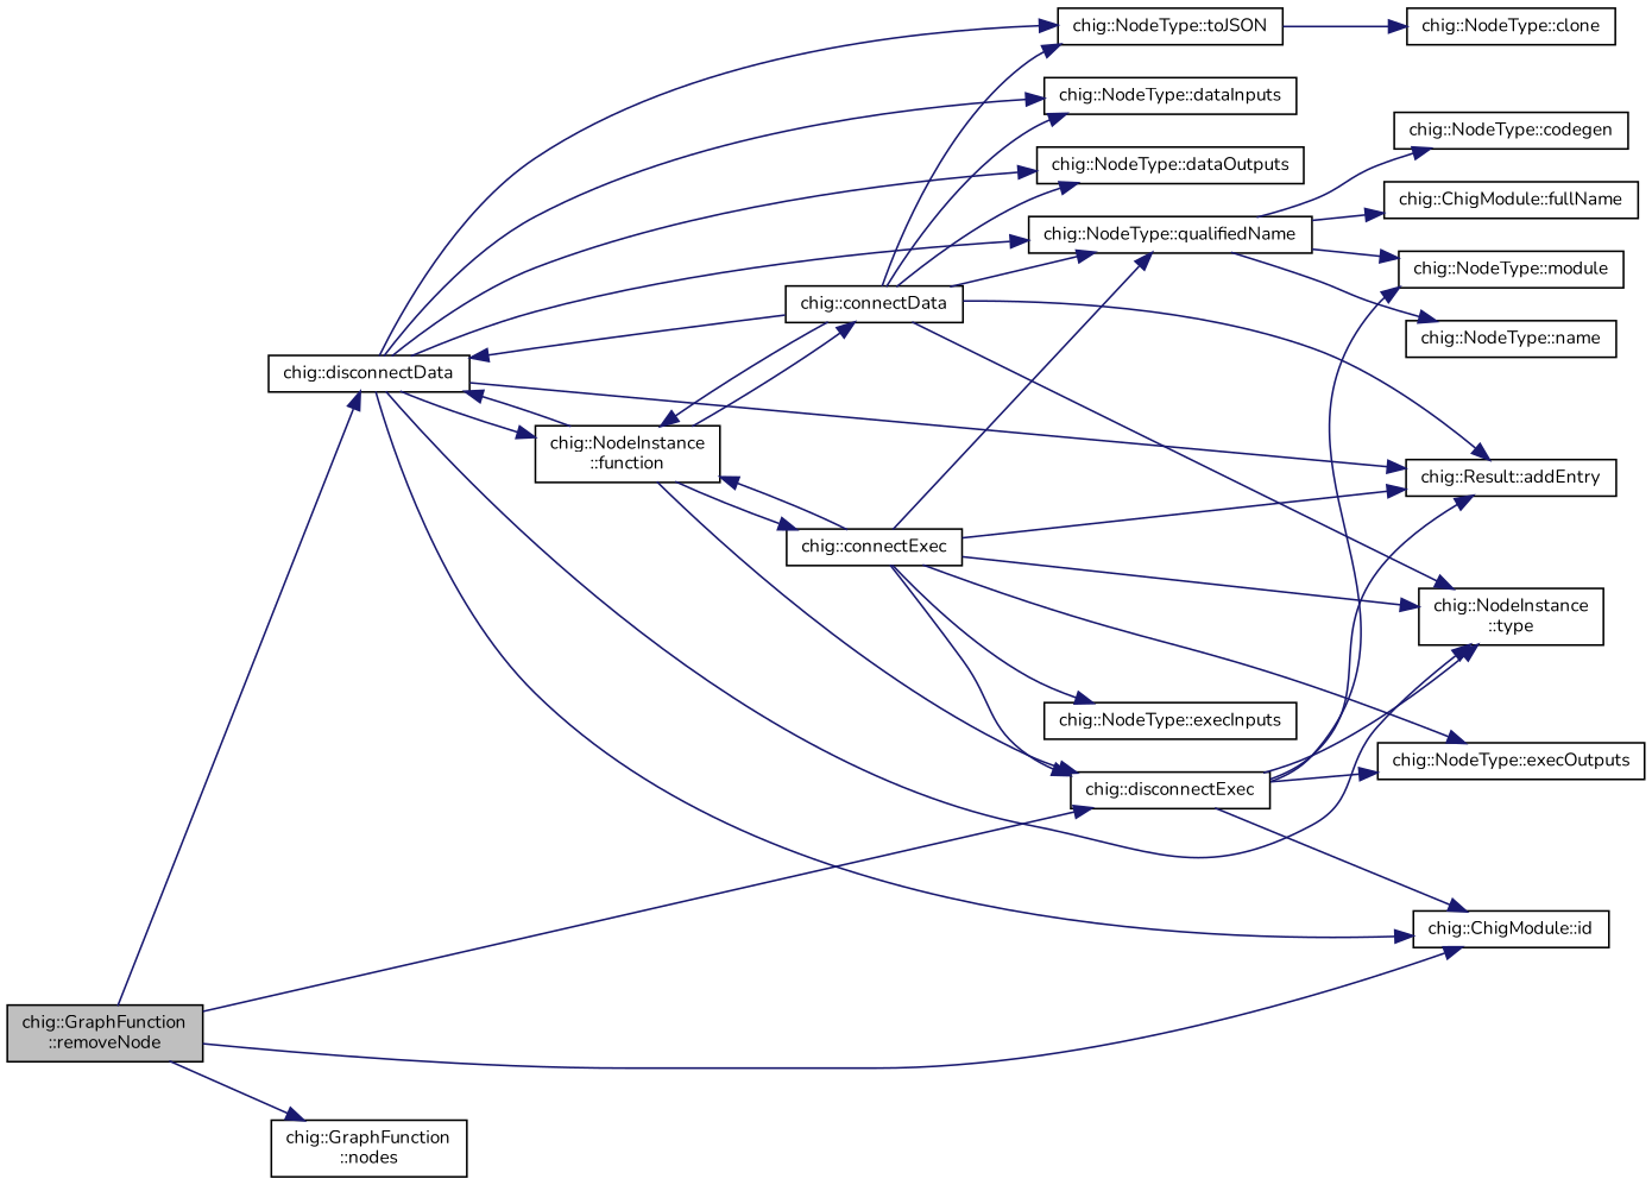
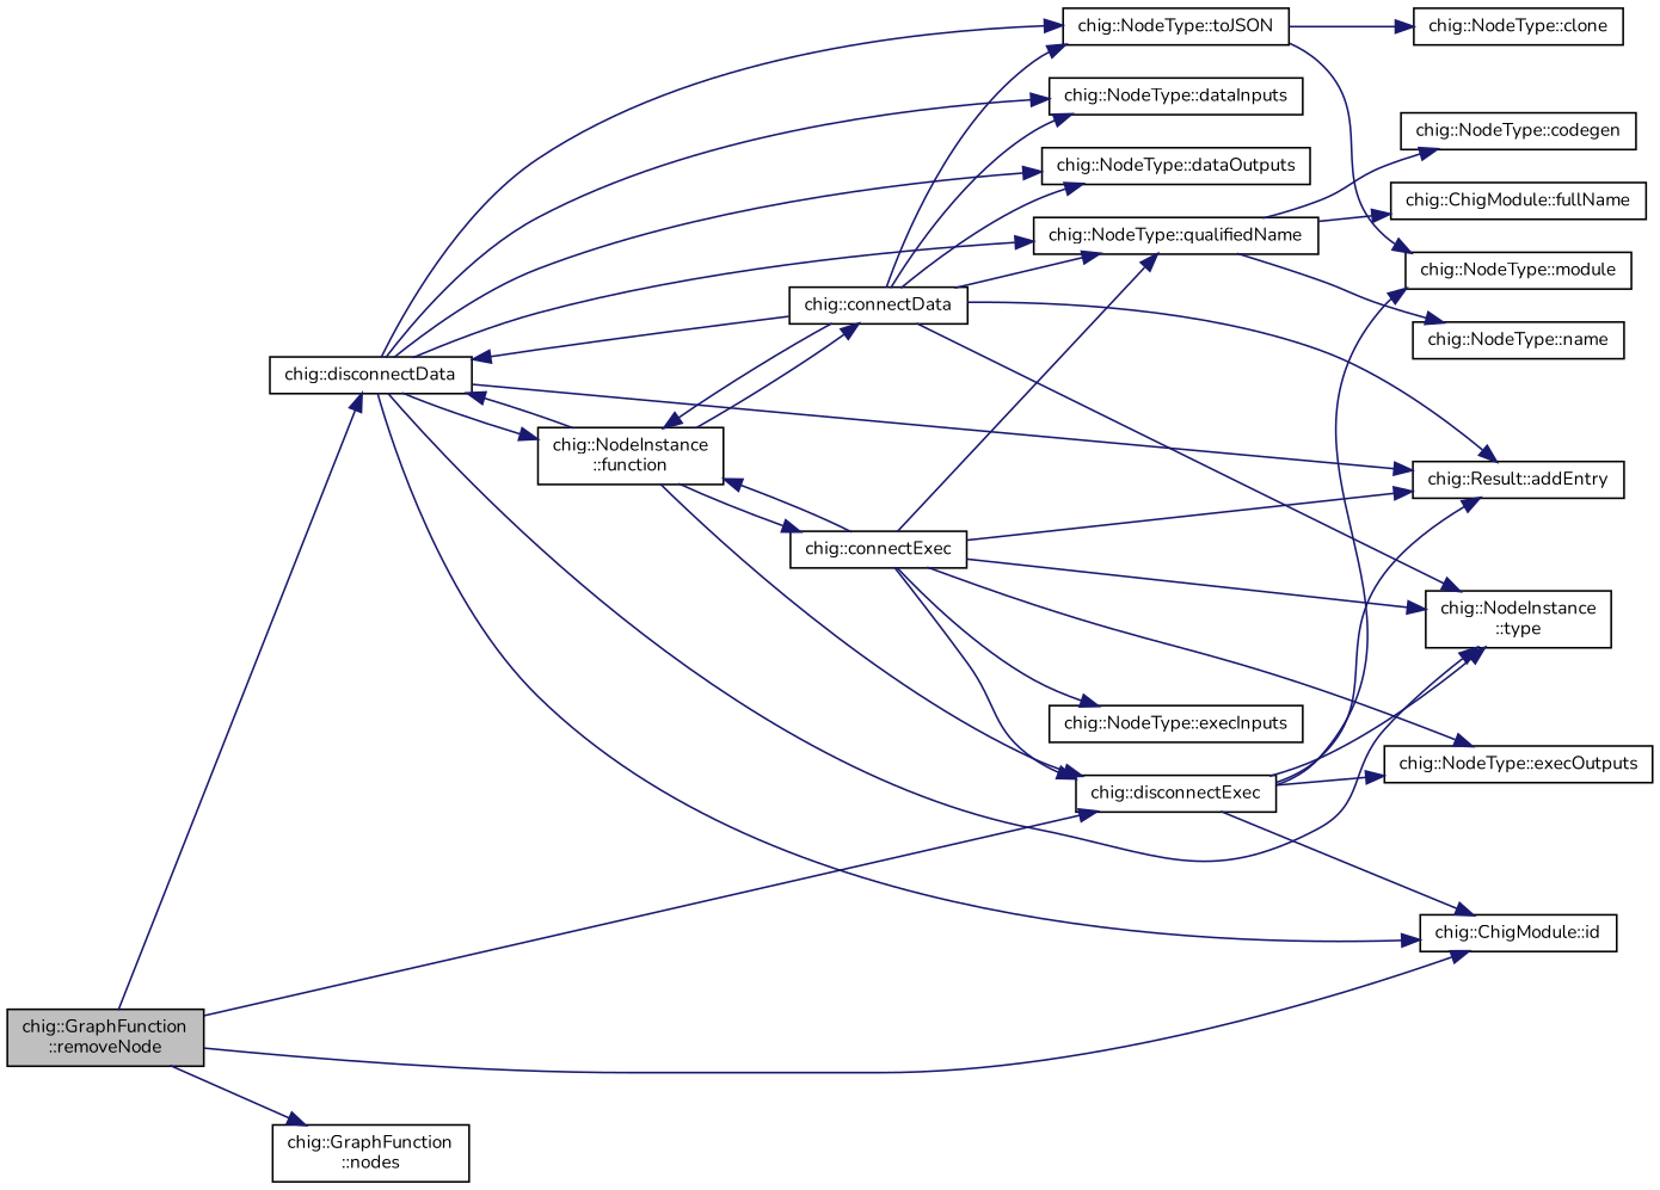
  digraph {
    fontname=Nunito
    rankdir=LR
    node [color=black fillcolor=white fontname=Nunito fontsize=10 shape=record style=filled]
    edge [color=midnightblue fontname=Nunito fontsize=10 labelfontname=Helvetica labelfontsize=10 style=solid]
    n1 [fillcolor=grey75 fontcolor=black height=0.2 label="chig::GraphFunction\l::removeNode" width=0.4]
    n2 [height=0.2 label="chig::disconnectData" width=0.4]
    n3 [height=0.2 label="chig::disconnectExec" width=0.4]
    n4 [height=0.2 label="chig::ChigModule::id" width=0.4]
    n5 [height=0.2 label="chig::GraphFunction\l::nodes" width=0.4]
    n6 [height=0.2 label="chig::Result::addEntry" width=0.4]
    n7 [height=0.2 label="chig::NodeType::dataInputs" width=0.4]
    n8 [height=0.2 label="chig::NodeType::dataOutputs" width=0.4]
    n9 [height=0.2 label="chig::NodeInstance\l::function" width=0.4]
    n10 [height=0.2 label="chig::NodeType::qualifiedName" width=0.4]
    n11 [height=0.2 label="chig::NodeType::toJSON" width=0.4]
    n12 [height=0.2 label="chig::NodeInstance\l::type" width=0.4]
    n13 [height=0.2 label="chig::NodeType::module" width=0.4]
    n14 [height=0.2 label="chig::NodeType::execOutputs" width=0.4]
    n15 [height=0.2 label="chig::connectData" width=0.4]
    n16 [height=0.2 label="chig::connectExec" width=0.4]
    n17 [height=0.2 label="chig::ChigModule::fullName" width=0.4]
    n18 [height=0.2 label="chig::NodeType::name" width=0.4]
    n19 [height=0.2 label="chig::NodeType::codegen" width=0.4]
    n20 [height=0.2 label="chig::NodeType::clone" width=0.4]
    n21 [height=0.2 label="chig::NodeType::execInputs" width=0.4]
    n1 -> n2
    n1 -> n3
    n1 -> n4
    n1 -> n5
    n2 -> n4
    n2 -> n6
    n2 -> n7
    n2 -> n8
    n2 -> n9
    n2 -> n10
    n2 -> n11
    n2 -> n12
    n3 -> n4
    n3 -> n6
    n3 -> n12
    n3 -> n13
    n3 -> n14
    n9 -> n2
    n9 -> n3
    n9 -> n15
    n9 -> n16
-   n10 -> n13
+   n11 -> n13
    n10 -> n17
    n10 -> n18
    n10 -> n19
    n11 -> n20
    n15 -> n2
    n15 -> n6
    n15 -> n7
    n15 -> n8
    n15 -> n9
    n15 -> n10
    n15 -> n11
    n15 -> n12
    n16 -> n3
    n16 -> n6
    n16 -> n9
    n16 -> n10
    n16 -> n12
    n16 -> n14
    n16 -> n21
  }
